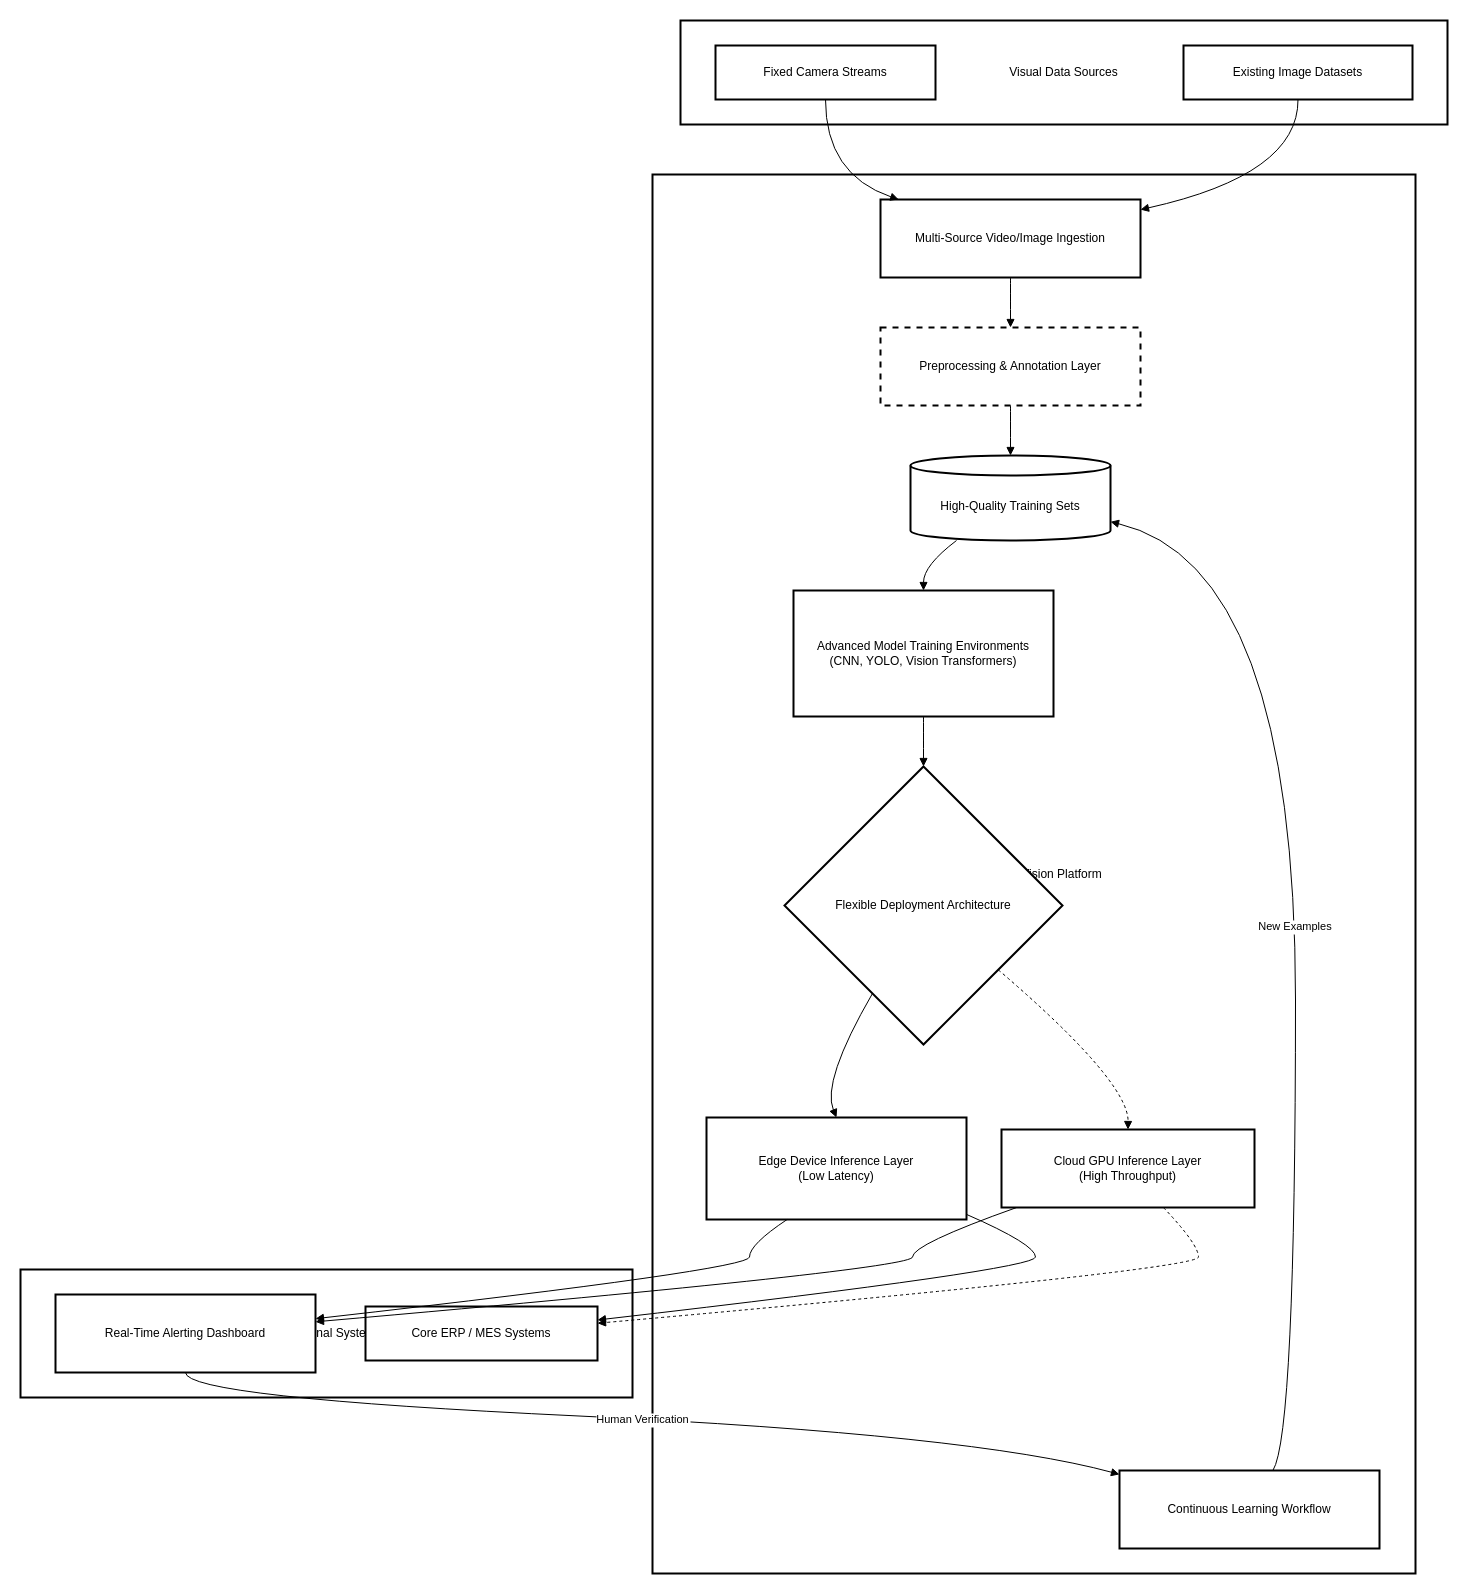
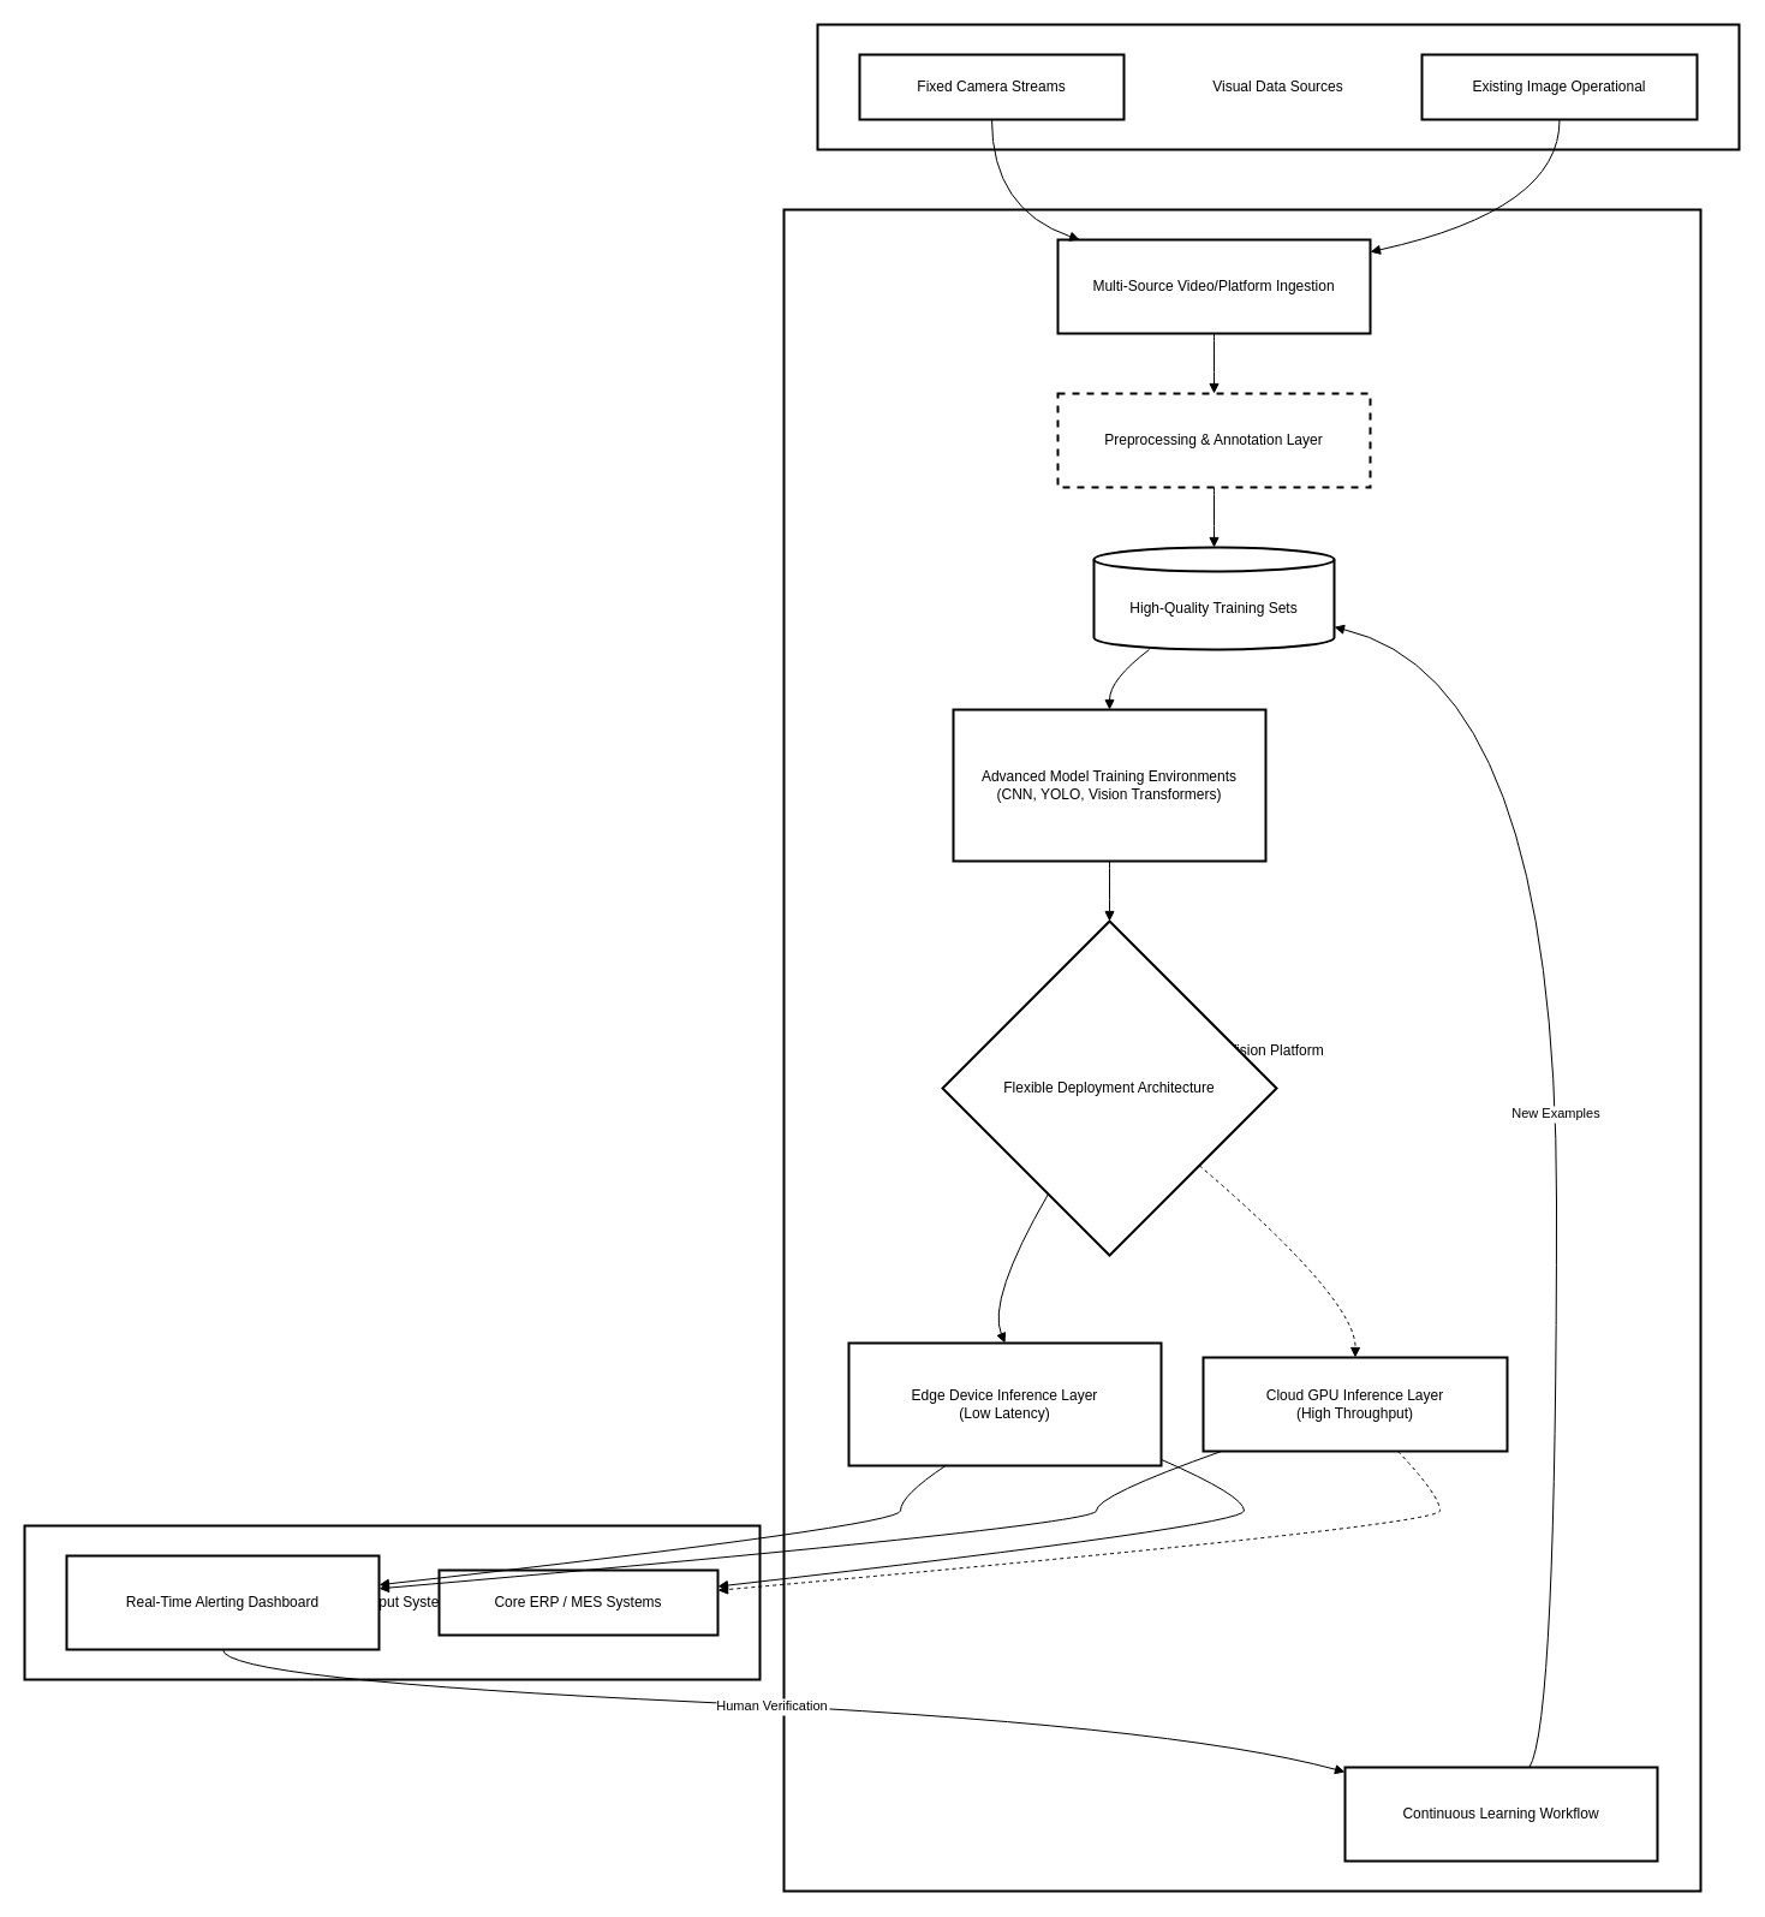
  <mxCell id="0" />
  <mxCell id="1" parent="0" />
- <mxCell id="2" value="Operational Systems" style="whiteSpace=wrap;strokeWidth=2;" vertex="1" parent="1"><mxGeometry x="20" y="1269" width="612" height="128" as="geometry" /></mxCell>
+ <mxCell id="2" value="Throughput Systems" style="whiteSpace=wrap;strokeWidth=2;" vertex="1" parent="1"><mxGeometry x="20" y="1269" width="612" height="128" as="geometry" /></mxCell>
  <mxCell id="3" value="Computer Vision Platform" style="whiteSpace=wrap;strokeWidth=2;" vertex="1" parent="1"><mxGeometry x="652" y="174" width="763" height="1399" as="geometry" /></mxCell>
  <mxCell id="4" value="Visual Data Sources" style="whiteSpace=wrap;strokeWidth=2;" vertex="1" parent="1"><mxGeometry x="680" y="20" width="767" height="104" as="geometry" /></mxCell>
  <mxCell id="5" value="Fixed Camera Streams" style="whiteSpace=wrap;strokeWidth=2;" vertex="1" parent="1"><mxGeometry x="715" y="45" width="220" height="54" as="geometry" /></mxCell>
- <mxCell id="6" value="Existing Image Datasets" style="whiteSpace=wrap;strokeWidth=2;" vertex="1" parent="1"><mxGeometry x="1183" y="45" width="229" height="54" as="geometry" /></mxCell>
- <mxCell id="7" value="Multi-Source Video/Image Ingestion" style="whiteSpace=wrap;strokeWidth=2;" vertex="1" parent="1"><mxGeometry x="880" y="199" width="260" height="78" as="geometry" /></mxCell>
+ <mxCell id="6" value="Existing Image Operational" style="whiteSpace=wrap;strokeWidth=2;" vertex="1" parent="1"><mxGeometry x="1183" y="45" width="229" height="54" as="geometry" /></mxCell>
+ <mxCell id="7" value="Multi-Source Video/Platform Ingestion" style="whiteSpace=wrap;strokeWidth=2;" vertex="1" parent="1"><mxGeometry x="880" y="199" width="260" height="78" as="geometry" /></mxCell>
  <mxCell id="8" value="Preprocessing &amp; Annotation Layer" style="whiteSpace=wrap;strokeWidth=2;dashed=1;" vertex="1" parent="1"><mxGeometry x="880" y="327" width="260" height="78" as="geometry" /></mxCell>
  <mxCell id="9" value="High-Quality Training Sets" style="shape=cylinder3;boundedLbl=1;backgroundOutline=1;size=10;strokeWidth=2;whiteSpace=wrap;" vertex="1" parent="1"><mxGeometry x="910" y="455" width="200" height="85" as="geometry" /></mxCell>
  <mxCell id="10" value="Advanced Model Training Environments &#10;(CNN, YOLO, Vision Transformers)" style="whiteSpace=wrap;strokeWidth=2;" vertex="1" parent="1"><mxGeometry x="793" y="590" width="260" height="126" as="geometry" /></mxCell>
  <mxCell id="11" value="Flexible Deployment Architecture" style="rhombus;strokeWidth=2;whiteSpace=wrap;" vertex="1" parent="1"><mxGeometry x="784" y="766" width="278" height="278" as="geometry" /></mxCell>
  <mxCell id="12" value="Edge Device Inference Layer &#10;(Low Latency)" style="whiteSpace=wrap;strokeWidth=2;" vertex="1" parent="1"><mxGeometry x="706" y="1117" width="260" height="102" as="geometry" /></mxCell>
  <mxCell id="13" value="Cloud GPU Inference Layer &#10;(High Throughput)" style="whiteSpace=wrap;strokeWidth=2;" vertex="1" parent="1"><mxGeometry x="1001" y="1129" width="253" height="78" as="geometry" /></mxCell>
  <mxCell id="14" value="Continuous Learning Workflow" style="whiteSpace=wrap;strokeWidth=2;" vertex="1" parent="1"><mxGeometry x="1119" y="1470" width="260" height="78" as="geometry" /></mxCell>
  <mxCell id="15" value="Real-Time Alerting Dashboard" style="whiteSpace=wrap;strokeWidth=2;" vertex="1" parent="1"><mxGeometry x="55" y="1294" width="260" height="78" as="geometry" /></mxCell>
  <mxCell id="16" value="Core ERP / MES Systems" style="whiteSpace=wrap;strokeWidth=2;" vertex="1" parent="1"><mxGeometry x="365" y="1306" width="232" height="54" as="geometry" /></mxCell>
  <mxCell id="17" value="" style="curved=1;startArrow=none;endArrow=block;exitX=0.5;exitY=1;entryX=0.07;entryY=0;rounded=0;" edge="1" parent="1" source="5" target="7"><mxGeometry relative="1" as="geometry"><Array as="points"><mxPoint x="825" y="174" /></Array></mxGeometry></mxCell>
  <mxCell id="18" value="" style="curved=1;startArrow=none;endArrow=block;exitX=0.5;exitY=1;entryX=1;entryY=0.13;rounded=0;" edge="1" parent="1" source="6" target="7"><mxGeometry relative="1" as="geometry"><Array as="points"><mxPoint x="1298" y="174" /></Array></mxGeometry></mxCell>
  <mxCell id="19" value="" style="curved=1;startArrow=none;endArrow=block;exitX=0.5;exitY=1;entryX=0.5;entryY=0;rounded=0;" edge="1" parent="1" source="7" target="8"><mxGeometry relative="1" as="geometry"><Array as="points" /></mxGeometry></mxCell>
  <mxCell id="20" value="" style="curved=1;startArrow=none;endArrow=block;exitX=0.5;exitY=1;entryX=0.5;entryY=0;rounded=0;" edge="1" parent="1" source="8" target="9"><mxGeometry relative="1" as="geometry"><Array as="points" /></mxGeometry></mxCell>
  <mxCell id="21" value="" style="curved=1;startArrow=none;endArrow=block;exitX=0.23;exitY=1;entryX=0.5;entryY=0;rounded=0;" edge="1" parent="1" source="9" target="10"><mxGeometry relative="1" as="geometry"><Array as="points"><mxPoint x="923" y="565" /></Array></mxGeometry></mxCell>
  <mxCell id="22" value="" style="curved=1;startArrow=none;endArrow=block;exitX=0.5;exitY=1;entryX=0.5;entryY=0;rounded=0;" edge="1" parent="1" source="10" target="11"><mxGeometry relative="1" as="geometry"><Array as="points" /></mxGeometry></mxCell>
  <mxCell id="23" value="" style="curved=1;startArrow=none;endArrow=block;exitX=0.21;exitY=1;entryX=0.5;entryY=0;rounded=0;" edge="1" parent="1" source="11" target="12"><mxGeometry relative="1" as="geometry"><Array as="points"><mxPoint x="821" y="1081" /></Array></mxGeometry></mxCell>
  <mxCell id="24" value="" style="curved=1;startArrow=none;endArrow=block;exitX=1;exitY=0.93;entryX=0.5;entryY=0;rounded=0;dashed=1;" edge="1" parent="1" source="11" target="13"><mxGeometry relative="1" as="geometry"><Array as="points"><mxPoint x="1128" y="1081" /></Array></mxGeometry></mxCell>
  <mxCell id="25" value="" style="curved=1;startArrow=none;endArrow=block;exitX=0.31;exitY=1;entryX=1;entryY=0.31;rounded=0;" edge="1" parent="1" source="12" target="15"><mxGeometry relative="1" as="geometry"><Array as="points"><mxPoint x="749" y="1244" /><mxPoint x="749" y="1269" /></Array></mxGeometry></mxCell>
  <mxCell id="26" value="" style="curved=1;startArrow=none;endArrow=block;exitX=0.06;exitY=1;entryX=1;entryY=0.35;rounded=0;" edge="1" parent="1" source="13" target="15"><mxGeometry relative="1" as="geometry"><Array as="points"><mxPoint x="912" y="1244" /><mxPoint x="912" y="1269" /></Array></mxGeometry></mxCell>
  <mxCell id="27" value="" style="curved=1;startArrow=none;endArrow=block;exitX=1;exitY=0.95;entryX=1;entryY=0.25;rounded=0;" edge="1" parent="1" source="12" target="16"><mxGeometry relative="1" as="geometry"><Array as="points"><mxPoint x="1035" y="1244" /><mxPoint x="1035" y="1269" /></Array></mxGeometry></mxCell>
  <mxCell id="28" value="" style="curved=1;startArrow=none;endArrow=block;exitX=0.64;exitY=1;entryX=1;entryY=0.31;rounded=0;dashed=1;" edge="1" parent="1" source="13" target="16"><mxGeometry relative="1" as="geometry"><Array as="points"><mxPoint x="1198" y="1244" /><mxPoint x="1198" y="1269" /></Array></mxGeometry></mxCell>
  <mxCell id="29" value="Human Verification" style="curved=1;startArrow=none;endArrow=block;exitX=0.5;exitY=1;entryX=0;entryY=0.05;rounded=0;" edge="1" parent="1" source="15" target="14"><mxGeometry relative="1" as="geometry"><Array as="points"><mxPoint x="185" y="1397" /><mxPoint x="972" y="1434" /></Array></mxGeometry></mxCell>
  <mxCell id="30" value="New Examples" style="curved=1;startArrow=none;endArrow=block;exitX=0.59;exitY=0;entryX=1;entryY=0.78;rounded=0;" edge="1" parent="1" source="14" target="9"><mxGeometry relative="1" as="geometry"><Array as="points"><mxPoint x="1295" y="1434" /><mxPoint x="1295" y="565" /></Array></mxGeometry></mxCell>
